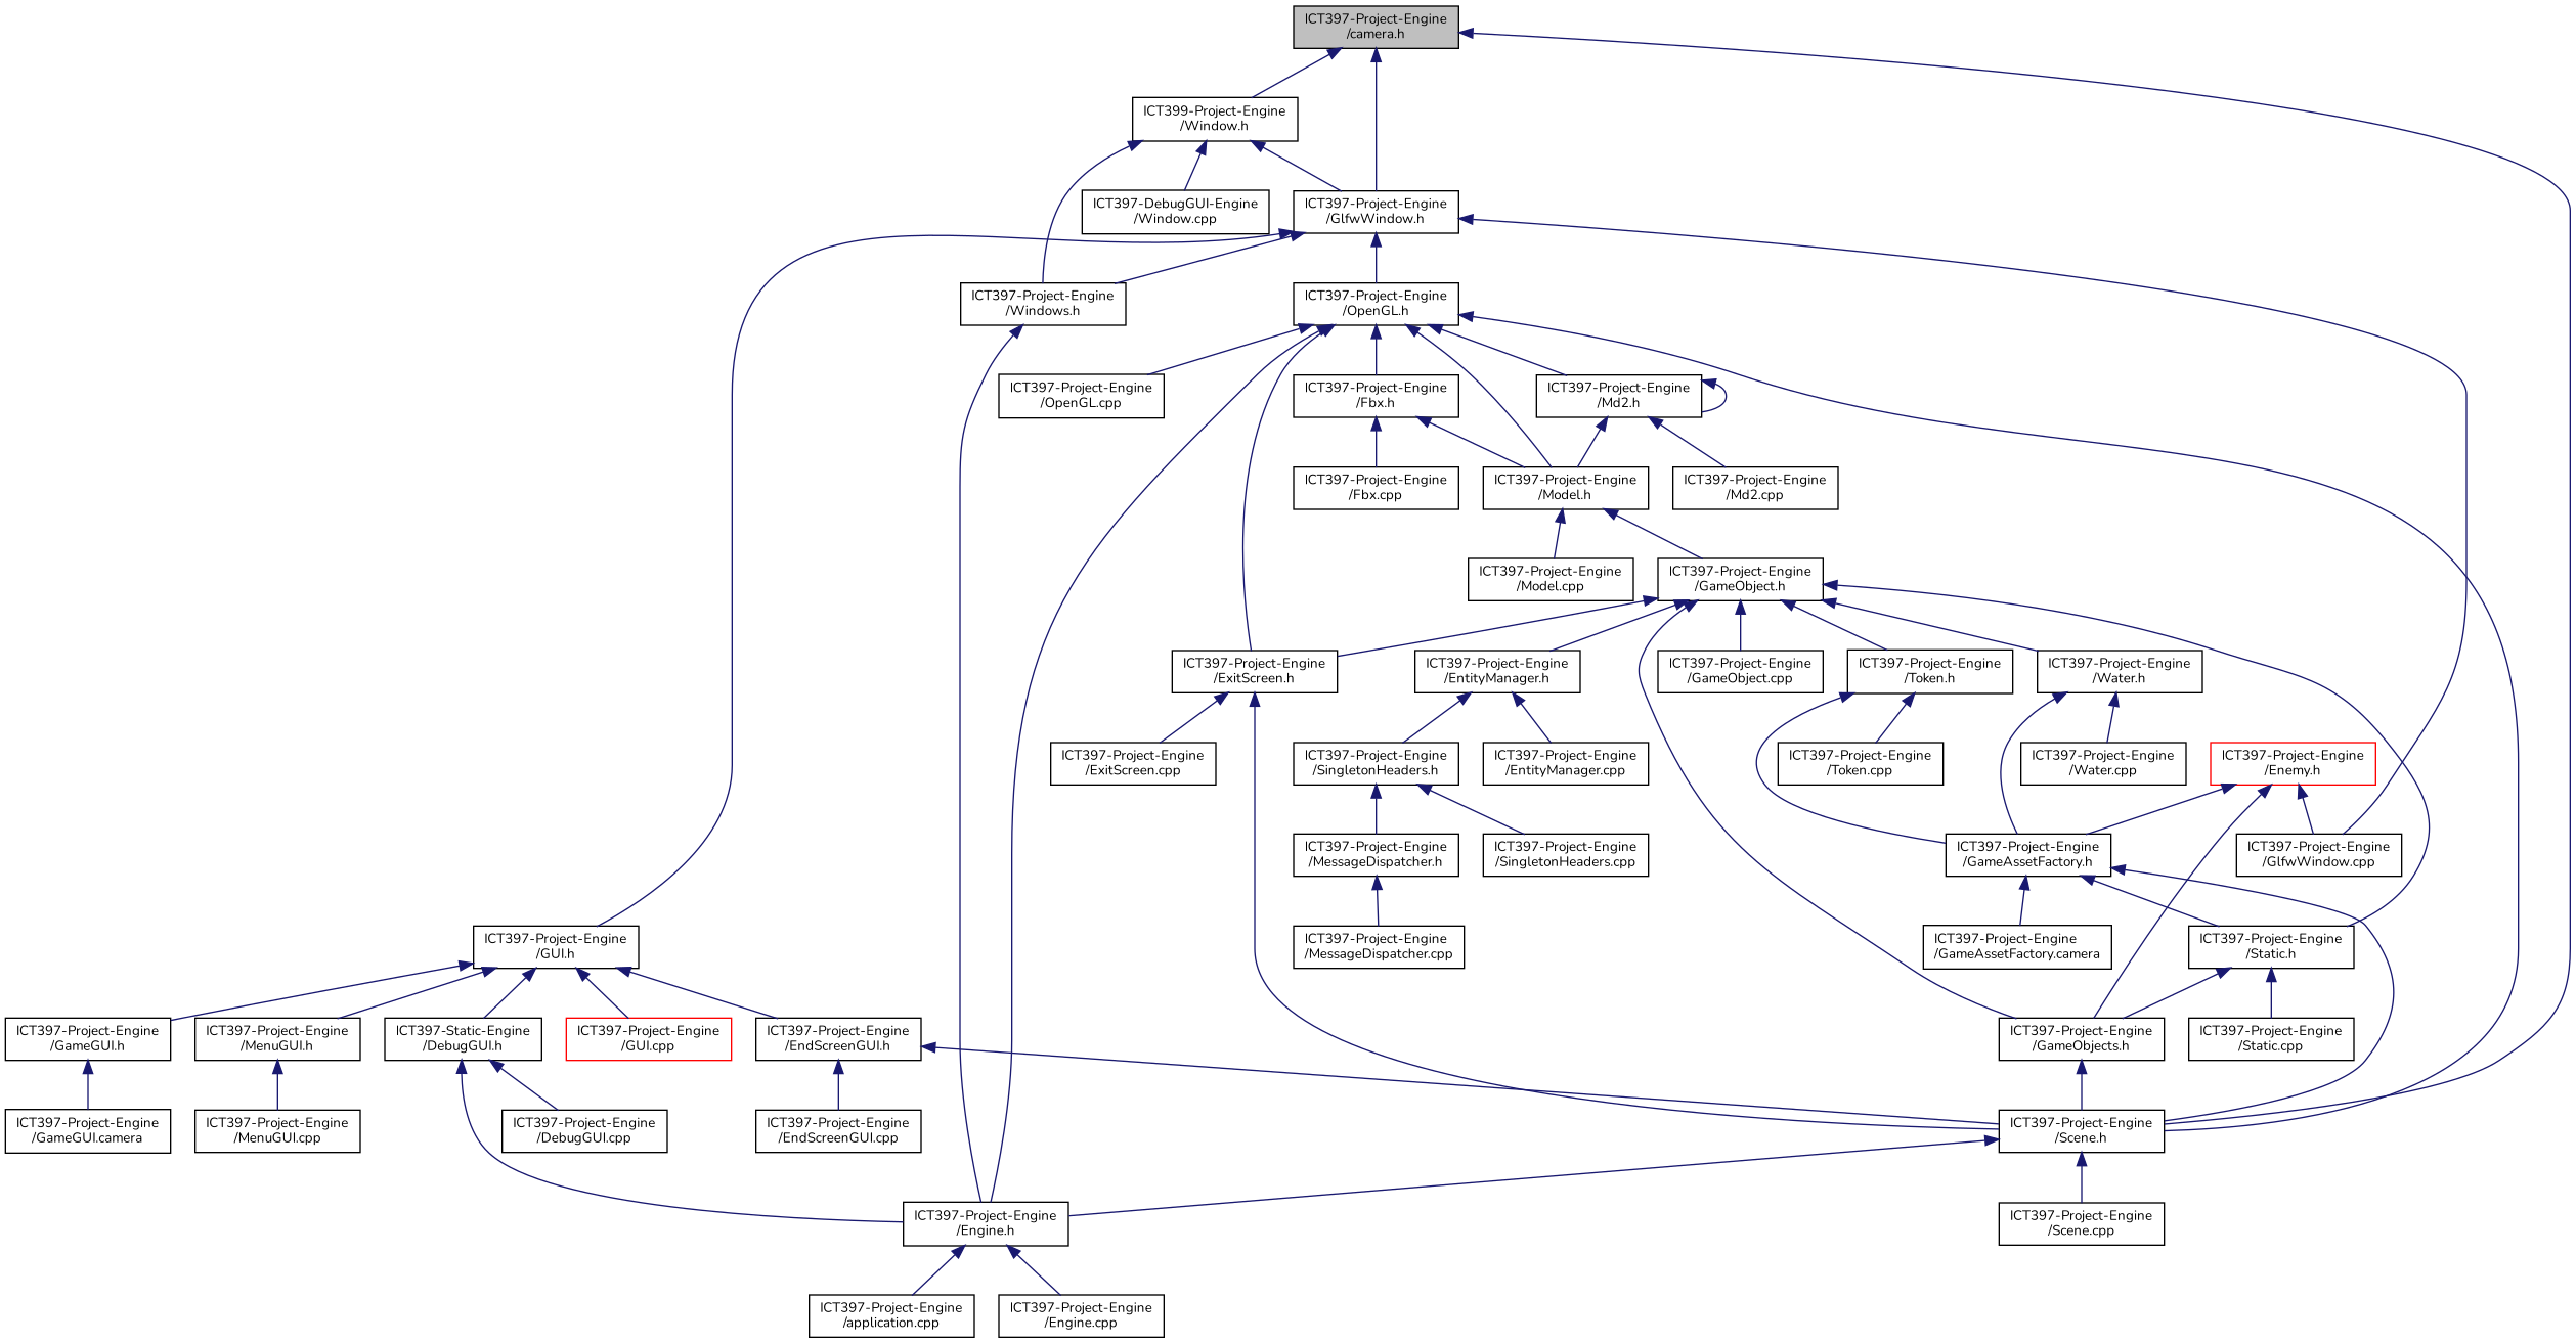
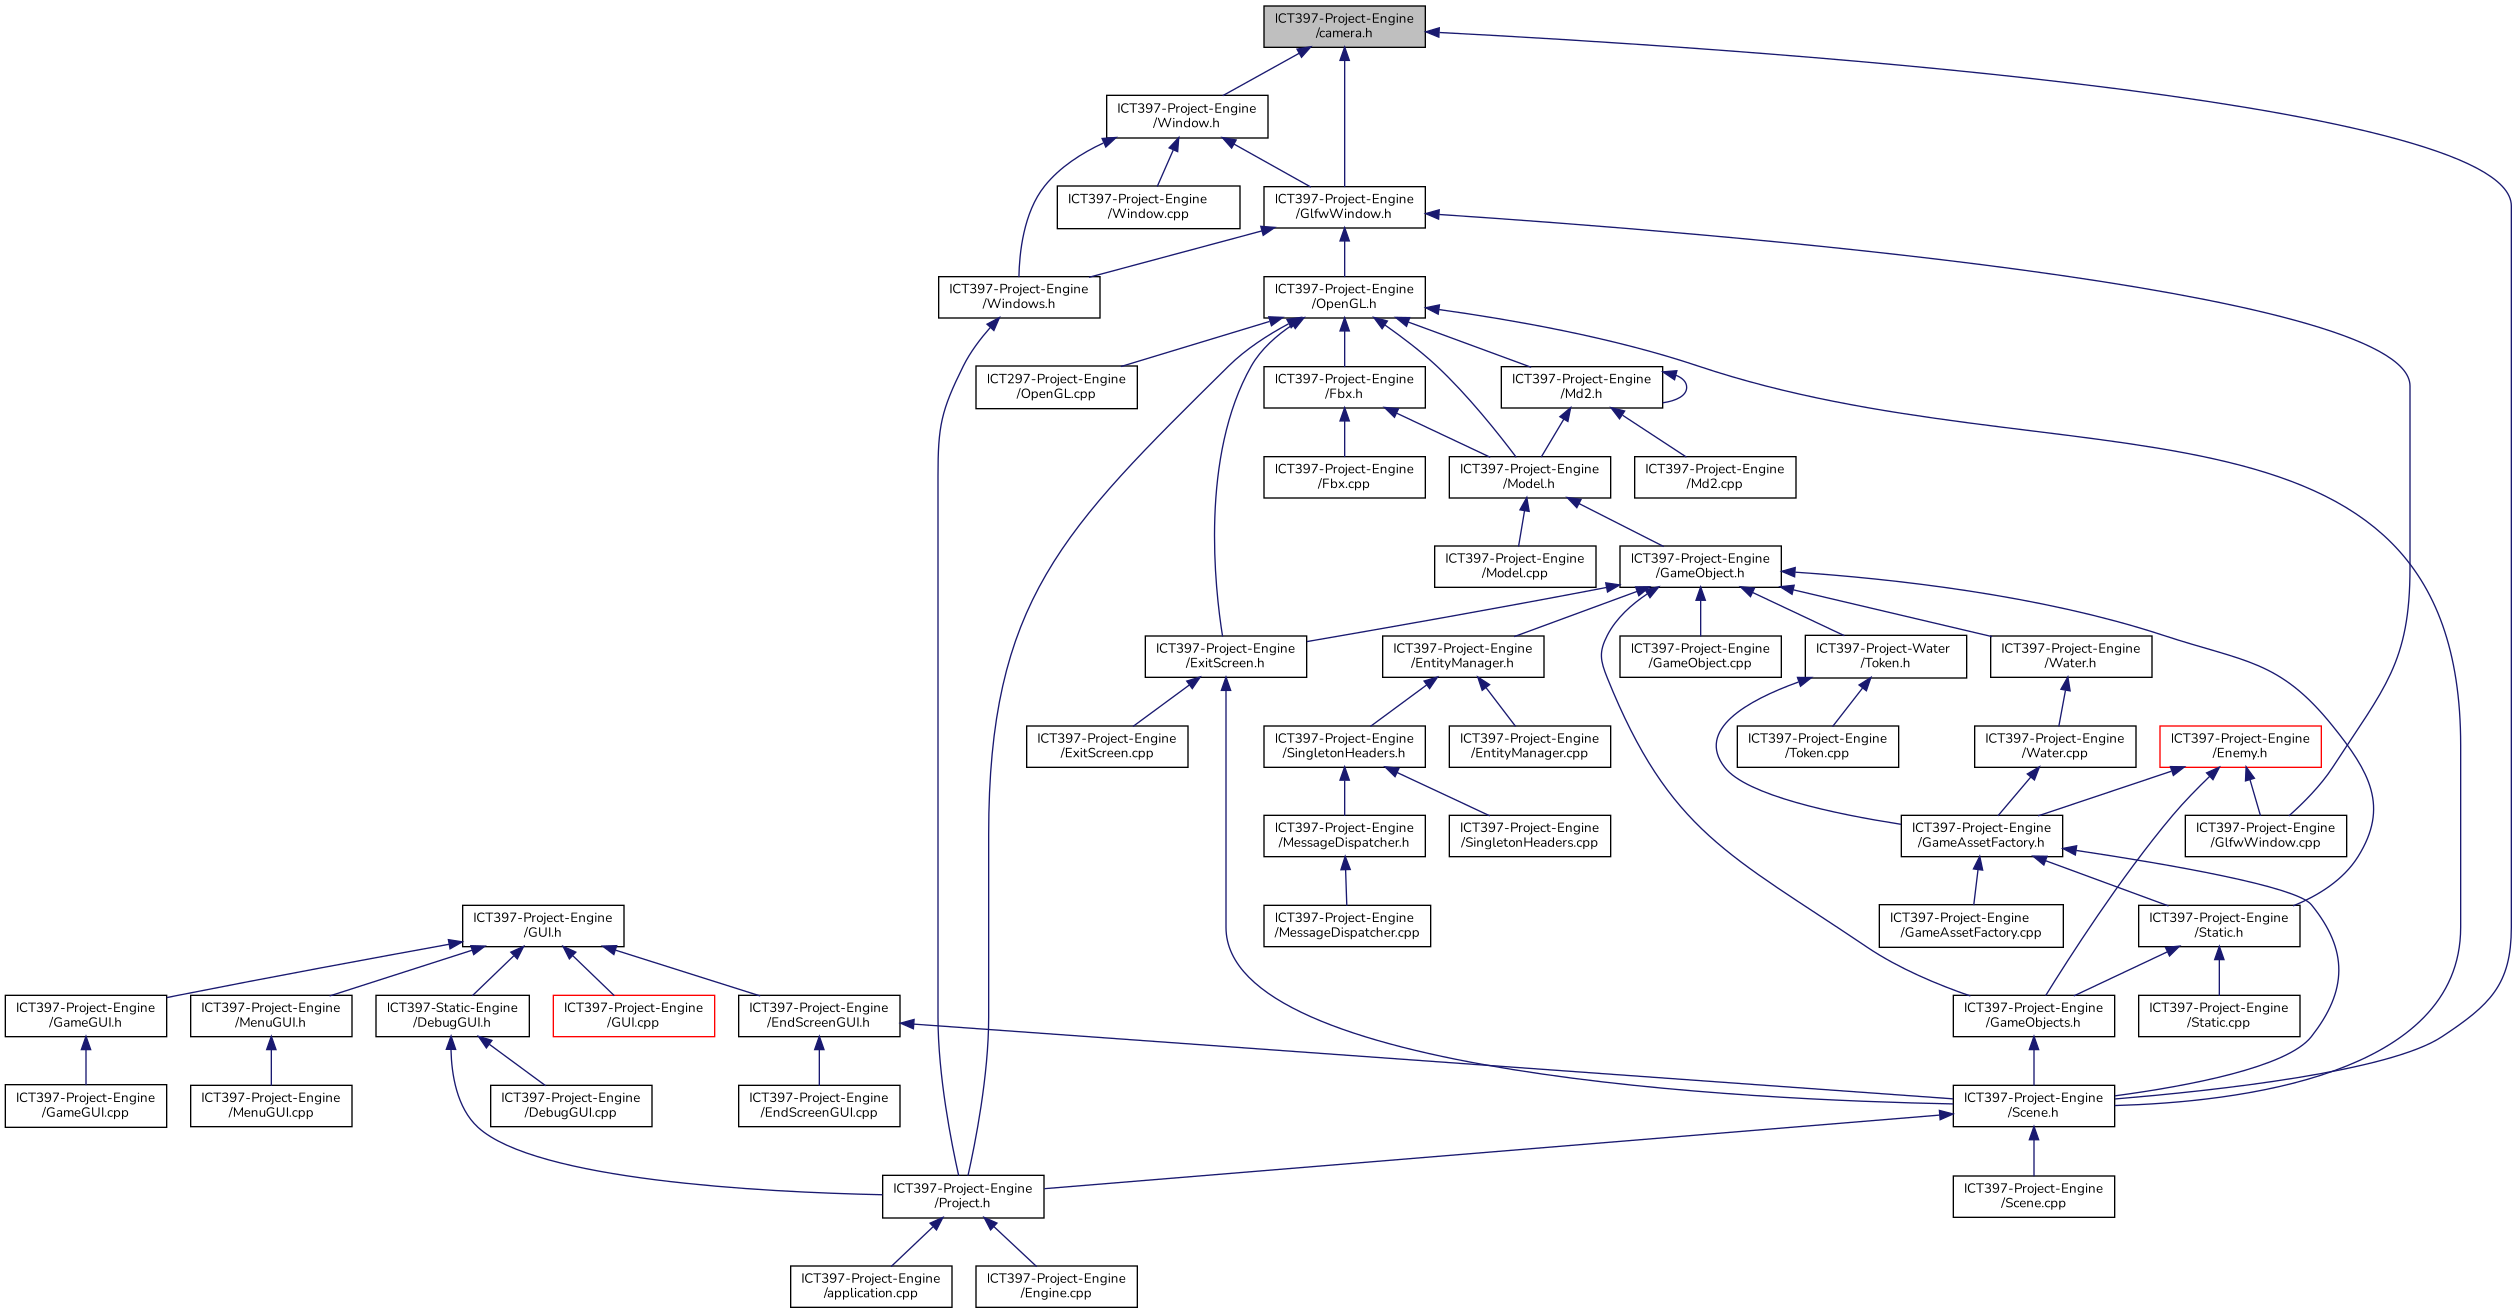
  digraph {
    fontname=Nunito
    node [color=black fillcolor=white fontname=Nunito fontsize=10 shape=record style=filled]
    edge [color=midnightblue dir=back fontname=Nunito fontsize=10 labelfontname=Helvetica labelfontsize=10 style=solid]
    n1 [fillcolor=grey75 fontcolor=black height=0.2 label="ICT397-Project-Engine\l/camera.h" width=0.4]
    n2 [height=0.2 label="ICT397-Project-Engine\l/GlfwWindow.h" width=0.4]
    n3 [height=0.2 label="ICT397-Project-Engine\l/Scene.h" width=0.4]
-   n4 [height=0.2 label="ICT399-Project-Engine\l/Window.h" width=0.4]
+   n4 [height=0.2 label="ICT397-Project-Engine\l/Window.h" width=0.4]
    n5 [height=0.2 label="ICT397-Project-Engine\l/GlfwWindow.cpp" width=0.4]
    n6 [height=0.2 label="ICT397-Project-Engine\l/GUI.h" width=0.4]
    n7 [height=0.2 label="ICT397-Project-Engine\l/OpenGL.h" width=0.4]
    n8 [height=0.2 label="ICT397-Project-Engine\l/Windows.h" width=0.4]
-   n9 [height=0.2 label="ICT397-Project-Engine\l/Engine.h" width=0.4]
+   n9 [height=0.2 label="ICT397-Project-Engine\l/Project.h" width=0.4]
    n10 [height=0.2 label="ICT397-Project-Engine\l/Scene.cpp" width=0.4]
-   n11 [height=0.2 label="ICT397-DebugGUI-Engine\l/Window.cpp" width=0.4]
+   n11 [height=0.2 label="ICT397-Project-Engine\l/Window.cpp" width=0.4]
    n12 [height=0.2 label="ICT397-Static-Engine\l/DebugGUI.h" width=0.4]
    n13 [height=0.2 label="ICT397-Project-Engine\l/EndScreenGUI.h" width=0.4]
    n14 [height=0.2 label="ICT397-Project-Engine\l/GameGUI.h" width=0.4]
    n15 [color=red height=0.2 label="ICT397-Project-Engine\l/GUI.cpp" width=0.4]
    n16 [height=0.2 label="ICT397-Project-Engine\l/MenuGUI.h" width=0.4]
    n17 [height=0.2 label="ICT397-Project-Engine\l/ExitScreen.h" width=0.4]
    n18 [height=0.2 label="ICT397-Project-Engine\l/Fbx.h" width=0.4]
    n19 [height=0.2 label="ICT397-Project-Engine\l/Model.h" width=0.4]
    n20 [height=0.2 label="ICT397-Project-Engine\l/Md2.h" width=0.4]
-   n21 [height=0.2 label="ICT397-Project-Engine\l/OpenGL.cpp" width=0.4]
+   n21 [height=0.2 label="ICT297-Project-Engine\l/OpenGL.cpp" width=0.4]
    n22 [height=0.2 label="ICT397-Project-Engine\l/DebugGUI.cpp" width=0.4]
    n23 [height=0.2 label="ICT397-Project-Engine\l/EndScreenGUI.cpp" width=0.4]
-   n24 [height=0.2 label="ICT397-Project-Engine\l/GameGUI.camera" width=0.4]
+   n24 [height=0.2 label="ICT397-Project-Engine\l/GameGUI.cpp" width=0.4]
    n25 [height=0.2 label="ICT397-Project-Engine\l/MenuGUI.cpp" width=0.4]
    n26 [height=0.2 label="ICT397-Project-Engine\l/application.cpp" width=0.4]
    n27 [height=0.2 label="ICT397-Project-Engine\l/Engine.cpp" width=0.4]
    n28 [height=0.2 label="ICT397-Project-Engine\l/ExitScreen.cpp" width=0.4]
    n29 [height=0.2 label="ICT397-Project-Engine\l/Fbx.cpp" width=0.4]
    n30 [height=0.2 label="ICT397-Project-Engine\l/GameObject.h" width=0.4]
    n31 [height=0.2 label="ICT397-Project-Engine\l/Model.cpp" width=0.4]
    n32 [height=0.2 label="ICT397-Project-Engine\l/Md2.cpp" width=0.4]
    n33 [height=0.2 label="ICT397-Project-Engine\l/EntityManager.h" width=0.4]
    n34 [height=0.2 label="ICT397-Project-Engine\l/GameObjects.h" width=0.4]
    n35 [height=0.2 label="ICT397-Project-Engine\l/GameObject.cpp" width=0.4]
    n36 [height=0.2 label="ICT397-Project-Engine\l/Static.h" width=0.4]
-   n37 [height=0.2 label="ICT397-Project-Engine\l/Token.h" width=0.4]
+   n37 [height=0.2 label="ICT397-Project-Water\l/Token.h" width=0.4]
    n38 [height=0.2 label="ICT397-Project-Engine\l/Water.h" width=0.4]
    n39 [height=0.2 label="ICT397-Project-Engine\l/EntityManager.cpp" width=0.4]
    n40 [height=0.2 label="ICT397-Project-Engine\l/SingletonHeaders.h" width=0.4]
    n41 [height=0.2 label="ICT397-Project-Engine\l/Static.cpp" width=0.4]
    n42 [height=0.2 label="ICT397-Project-Engine\l/GameAssetFactory.h" width=0.4]
    n43 [height=0.2 label="ICT397-Project-Engine\l/Token.cpp" width=0.4]
    n44 [height=0.2 label="ICT397-Project-Engine\l/Water.cpp" width=0.4]
    n45 [height=0.2 label="ICT397-Project-Engine\l/MessageDispatcher.h" width=0.4]
    n46 [height=0.2 label="ICT397-Project-Engine\l/SingletonHeaders.cpp" width=0.4]
    n47 [height=0.2 label="ICT397-Project-Engine\l/MessageDispatcher.cpp" width=0.4]
    n48 [color=red height=0.2 label="ICT397-Project-Engine\l/Enemy.h" width=0.4]
-   n49 [height=0.2 label="ICT397-Project-Engine\l/GameAssetFactory.camera" width=0.4]
+   n49 [height=0.2 label="ICT397-Project-Engine\l/GameAssetFactory.cpp" width=0.4]
    n1 -> n2
    n1 -> n3
    n1 -> n4
    n2 -> n5
-   n2 -> n6
    n2 -> n7
    n2 -> n8
    n3 -> n9
    n3 -> n10
    n4 -> n2
    n4 -> n8
    n4 -> n11
    n6 -> n12
    n6 -> n13
    n6 -> n14
    n6 -> n15
    n6 -> n16
    n7 -> n3
    n7 -> n9
    n7 -> n17
    n7 -> n18
    n7 -> n19
    n7 -> n20
    n7 -> n21
    n8 -> n9
    n9 -> n26
    n9 -> n27
    n12 -> n9
    n12 -> n22
    n13 -> n3
    n13 -> n23
    n14 -> n24
    n16 -> n25
    n17 -> n3
    n17 -> n28
    n18 -> n19
    n18 -> n29
    n19 -> n30
    n19 -> n31
    n20 -> n19
    n20 -> n20
    n20 -> n32
    n30 -> n17
    n30 -> n33
    n30 -> n34
    n30 -> n35
    n30 -> n36
    n30 -> n37
    n30 -> n38
    n33 -> n39
    n33 -> n40
    n34 -> n3
    n36 -> n34
    n36 -> n41
    n37 -> n42
    n37 -> n43
-   n38 -> n42
+   n44 -> n42
    n38 -> n44
    n40 -> n45
    n40 -> n46
    n42 -> n3
    n42 -> n36
    n42 -> n49
    n45 -> n47
    n48 -> n5
    n48 -> n34
    n48 -> n42
  }
